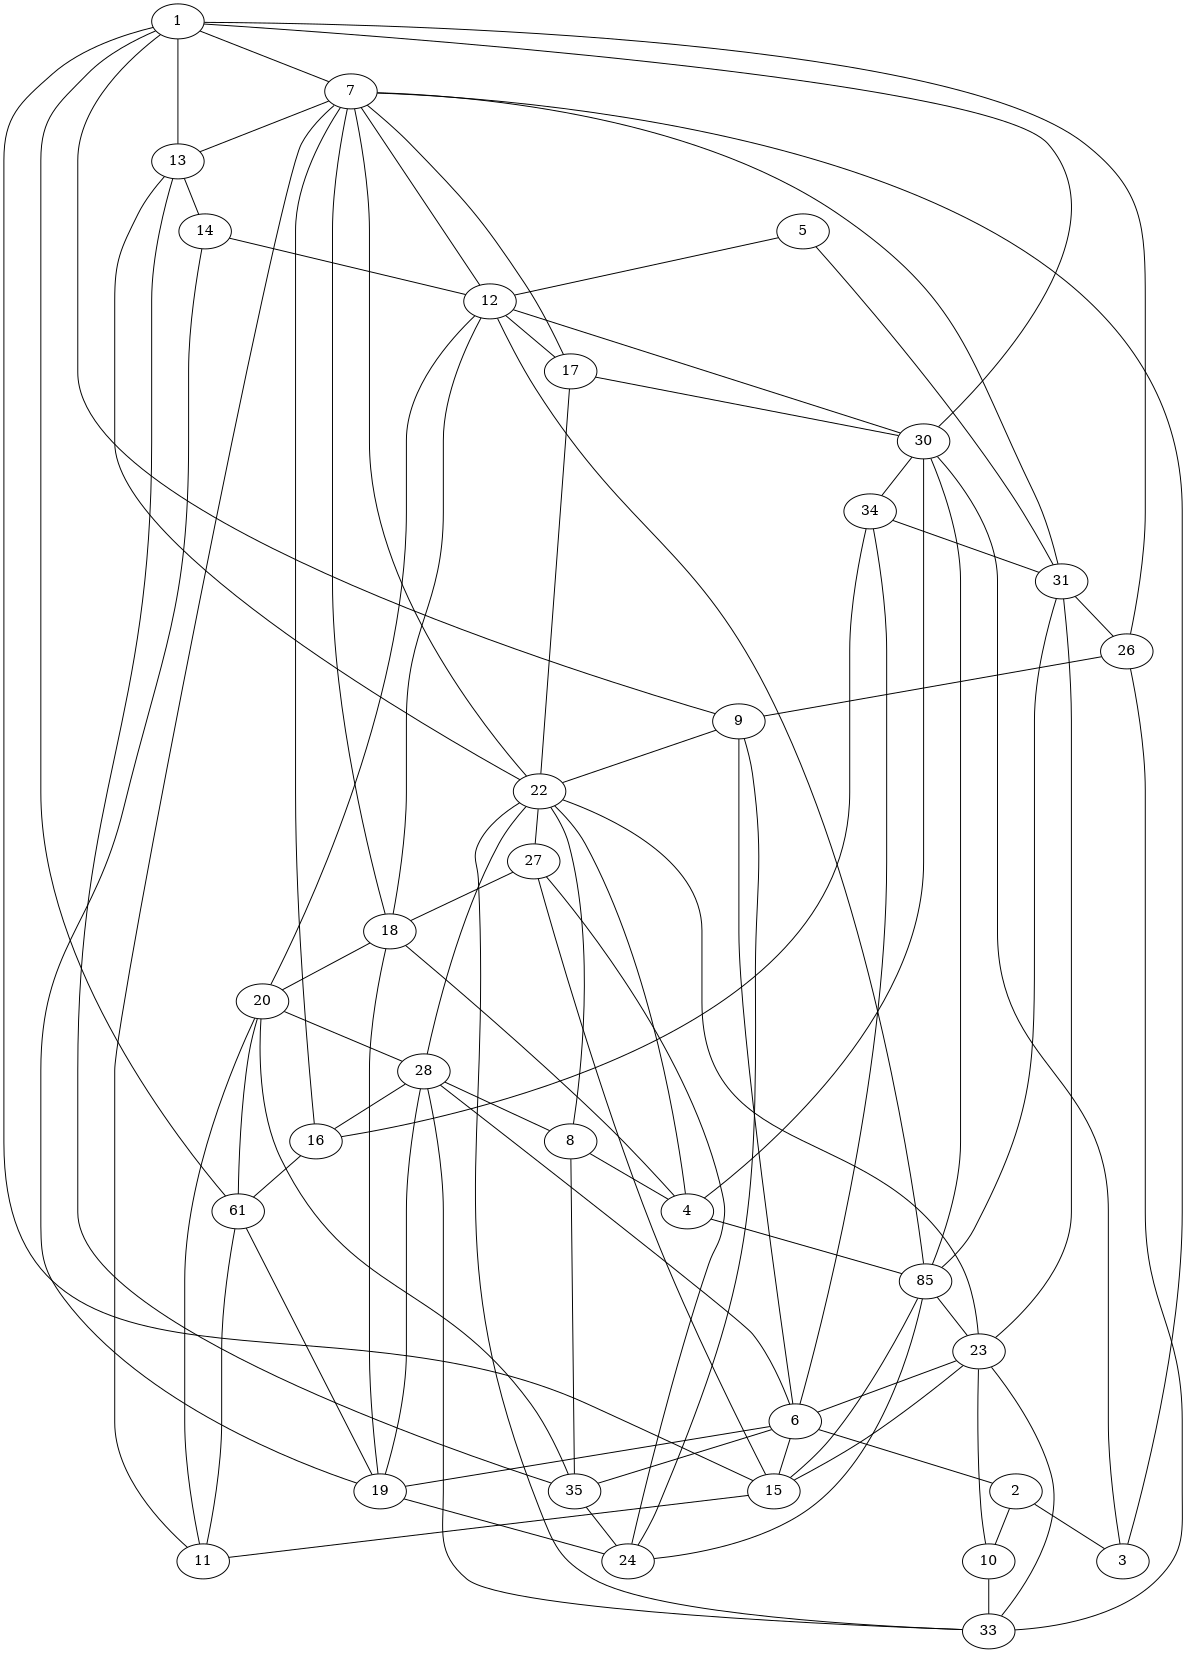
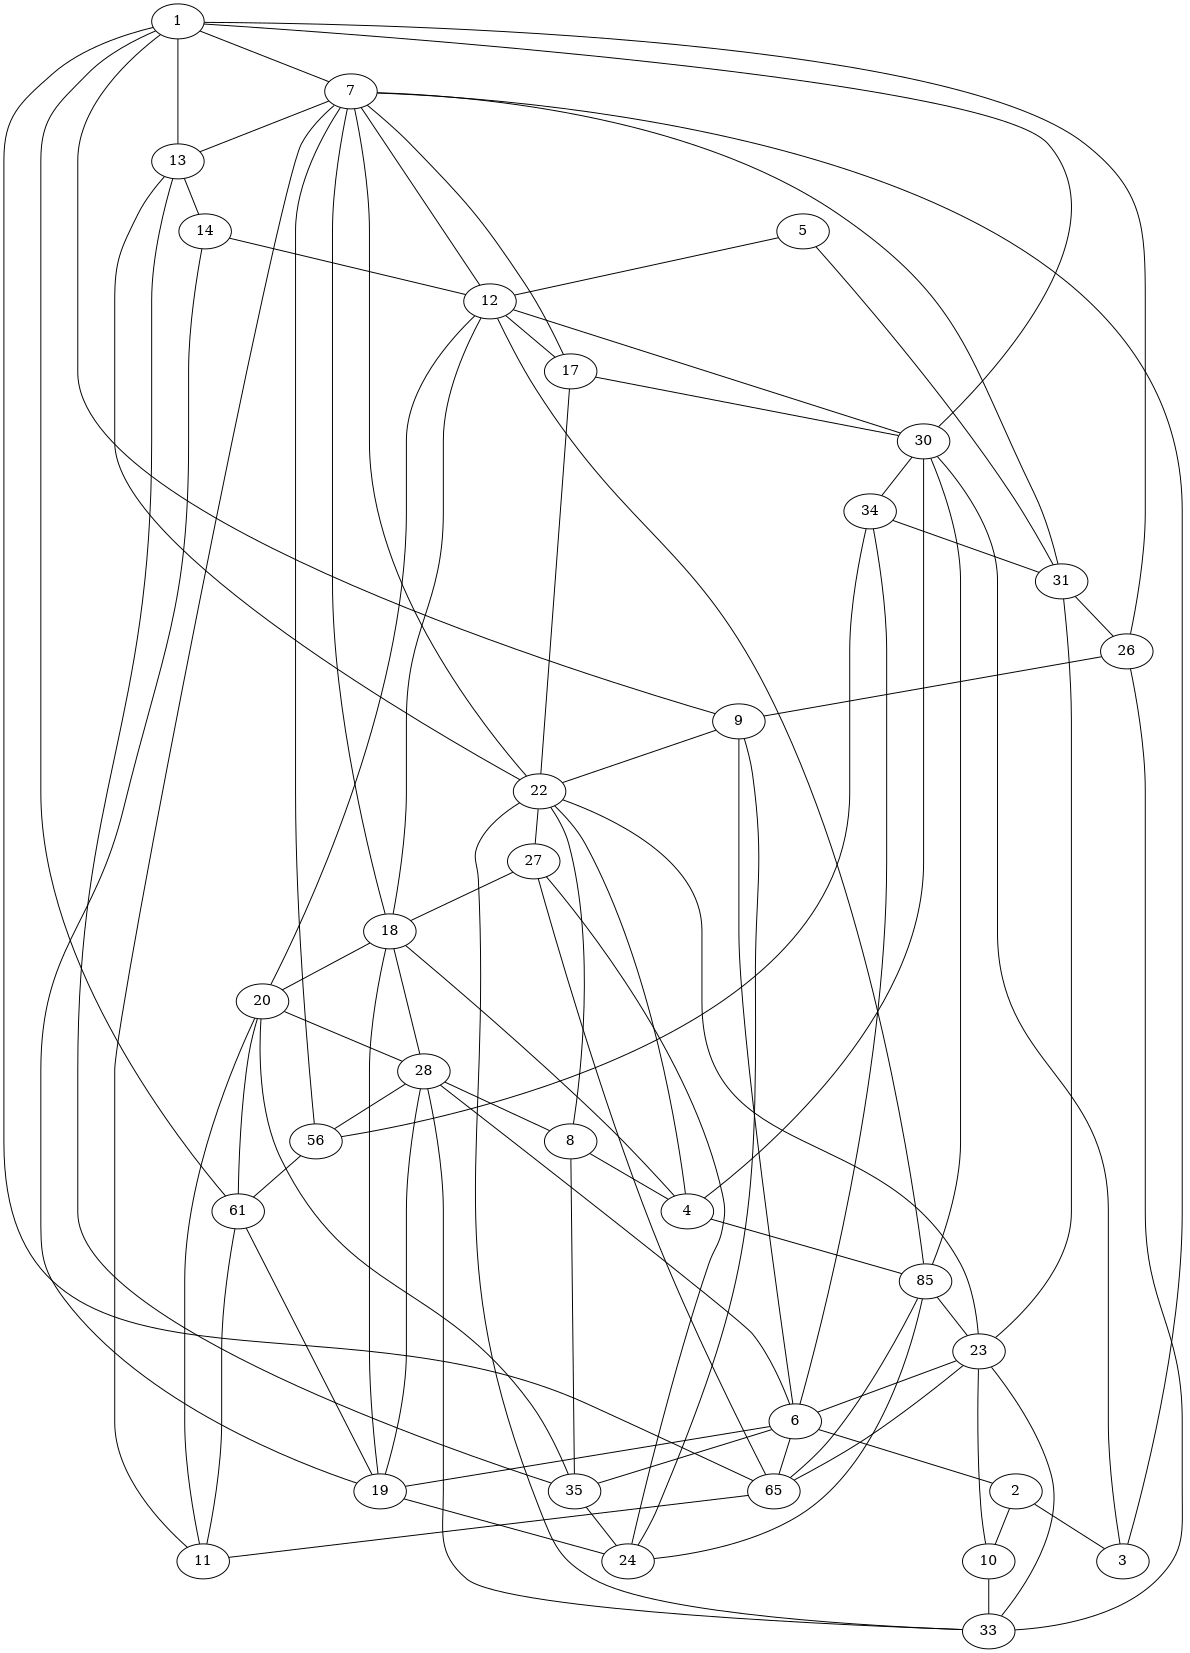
  graph {
    1
    7
    9
    13
    30
    12
    31
    18
    22
    14
    35
    3
    34
    2
    10
    33
    4
    n18 [label=85]
    23
    5
    17
    26
    6
-   15
+   15 [label=65]
    19
    11
    24
    28
-   16
+   16 [label=56]
    20
    8
    27
    n33 [label=61]
    1 -- 7
    1 -- 9
    1 -- 13
    1 -- 30
    7 -- 13
    7 -- 12
    7 -- 31
    7 -- 18
    9 -- 22
    13 -- 14
    13 -- 35
    30 -- 3
    30 -- 34
    12 -- 30
    12 -- 17
    31 -- 26
    18 -- 12
    18 -- 4
    18 -- 20
    22 -- 7
    22 -- 13
    22 -- 33
    22 -- 4
    22 -- 23
    22 -- 27
    14 -- 12
    14 -- 19
    35 -- 24
    3 -- 7
    34 -- 31
    34 -- 16
    2 -- 3
    2 -- 10
    10 -- 33
    33 -- 26
    4 -- 30
    4 -- n18
    n18 -- 30
    n18 -- 12
-   n18 -- 31
    n18 -- 23
    23 -- 31
    23 -- 10
    23 -- 33
    23 -- 6
    23 -- 15
    5 -- 12
    5 -- 31
    17 -- 7
    17 -- 30
    17 -- 22
    26 -- 1
    26 -- 9
    6 -- 9
    6 -- 35
    6 -- 34
    6 -- 2
    6 -- 15
    6 -- 19
    15 -- 1
    15 -- n18
    15 -- 11
    19 -- 18
    19 -- 24
    19 -- 28
    11 -- 7
    24 -- 9
    24 -- n18
    24 -- 27
-   28 -- 22
+   28 -- 18
    28 -- 33
    28 -- 6
    28 -- 16
    28 -- 8
    16 -- 7
    16 -- n33
    20 -- 12
    20 -- 35
    20 -- 11
    20 -- 28
    8 -- 22
    8 -- 35
    8 -- 4
    27 -- 18
    27 -- 15
    n33 -- 1
    n33 -- 19
    n33 -- 11
    n33 -- 20
  }
